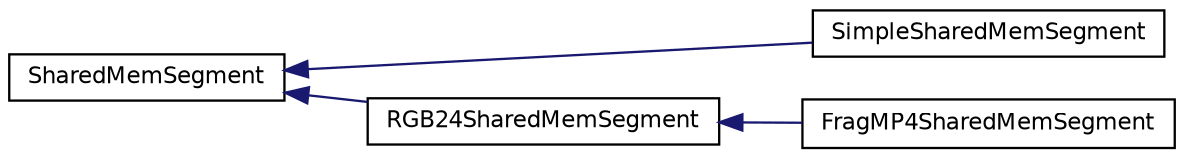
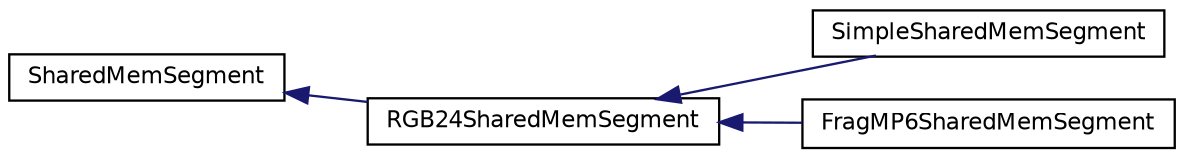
  digraph {
    rankdir=LR
    node [color=black fillcolor=white fontname=Helvetica fontsize=10 shape=record style=filled]
    edge [color=midnightblue dir=back fontname=Helvetica fontsize=10 labelfontname=Helvetica labelfontsize=10 style=solid]
    n1 [height=0.2 label=SharedMemSegment width=0.4]
    n2 [height=0.2 label=RGB24SharedMemSegment width=0.4]
    n3 [height=0.2 label=SimpleSharedMemSegment width=0.4]
-   n4 [height=0.2 label=FragMP4SharedMemSegment width=0.4]
+   n4 [height=0.2 label=FragMP6SharedMemSegment width=0.4]
    n1 -> n2
-   n1 -> n3
+   n2 -> n3
    n2 -> n4
  }
